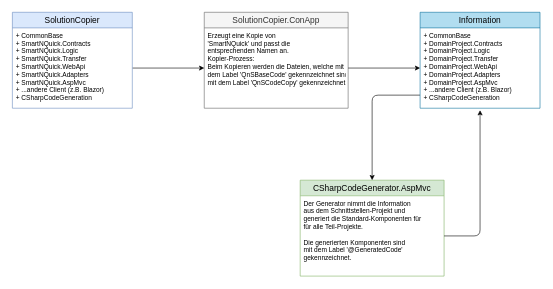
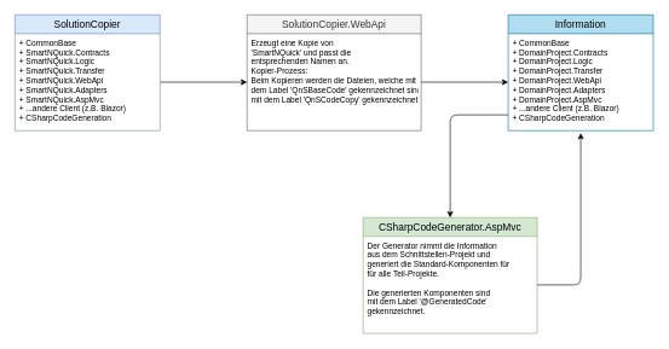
  <mxCell id="0" />
  <mxCell id="1" parent="0" />
- <mxCell id="2" value="SolutionCopier.ConApp" style="swimlane;fontStyle=0;childLayout=stackLayout;horizontal=1;startSize=26;fillColor=#f5f5f5;horizontalStack=0;resizeParent=1;resizeParentMax=0;resizeLast=0;collapsible=1;marginBottom=0;swimlaneFillColor=#ffffff;align=center;fontSize=14;strokeColor=#666666;fontColor=#333333;" parent="1" vertex="1"><mxGeometry x="340" y="20" width="240" height="160" as="geometry" /></mxCell>
+ <mxCell id="2" value="SolutionCopier.WebApi" style="swimlane;fontStyle=0;childLayout=stackLayout;horizontal=1;startSize=26;fillColor=#f5f5f5;horizontalStack=0;resizeParent=1;resizeParentMax=0;resizeLast=0;collapsible=1;marginBottom=0;swimlaneFillColor=#ffffff;align=center;fontSize=14;strokeColor=#666666;fontColor=#333333;" parent="1" vertex="1"><mxGeometry x="340" y="20" width="240" height="160" as="geometry" /></mxCell>
  <mxCell id="3" value="Erzeugt eine Kopie von &#10;'SmartNQuick' und passt die &#10;entsprechenden Namen an.&#10;Kopier-Prozess:&#10;Beim Kopieren werden die Dateien, welche mit &#10;dem Label 'QnSBaseCode' gekennzeichnet sind &#10;mit dem Label 'QnSCodeCopy' gekennzeichnet." style="text;strokeColor=none;fillColor=none;spacingLeft=4;spacingRight=4;overflow=hidden;rotatable=0;points=[[0,0.5],[1,0.5]];portConstraint=eastwest;fontSize=11;" parent="2" vertex="1"><mxGeometry y="26" width="240" height="134" as="geometry" /></mxCell>
  <mxCell id="4" value="" style="endArrow=classic;html=1;fontSize=10;" parent="1" target="3" edge="1"><mxGeometry width="50" height="50" relative="1" as="geometry"><mxPoint x="220" y="113" as="sourcePoint" /><mxPoint x="340" y="159" as="targetPoint" /></mxGeometry></mxCell>
  <mxCell id="5" value="" style="endArrow=classic;html=1;fontSize=10;exitX=1;exitY=0.5;exitDx=0;exitDy=0;entryX=0;entryY=0.5;entryDx=0;entryDy=0;" parent="1" source="3" target="13" edge="1"><mxGeometry width="50" height="50" relative="1" as="geometry"><mxPoint x="560" y="159" as="sourcePoint" /><mxPoint x="740" y="90" as="targetPoint" /></mxGeometry></mxCell>
  <mxCell id="6" value="CSharpCodeGenerator.AspMvc" style="swimlane;fontStyle=0;childLayout=stackLayout;horizontal=1;startSize=26;fillColor=#d5e8d4;horizontalStack=0;resizeParent=1;resizeParentMax=0;resizeLast=0;collapsible=1;marginBottom=0;swimlaneFillColor=#ffffff;align=center;fontSize=14;strokeColor=#82b366;" parent="1" vertex="1"><mxGeometry x="500" y="300" width="240" height="160" as="geometry" /></mxCell>
  <mxCell id="7" value="Der Generator nimmt die Information &#10;aus dem Schnittstellen-Projekt und &#10;generiert die Standard-Komponenten für &#10;für alle Teil-Projekte. &#10;&#10;Die generierten Komponenten sind&#10;mit dem Label '@GeneratedCode' &#10;gekennzeichnet." style="text;strokeColor=none;fillColor=none;spacingLeft=4;spacingRight=4;overflow=hidden;rotatable=0;points=[[0,0.5],[1,0.5]];portConstraint=eastwest;fontSize=11;" parent="6" vertex="1"><mxGeometry y="26" width="240" height="134" as="geometry" /></mxCell>
  <mxCell id="8" value="" style="edgeStyle=segmentEdgeStyle;endArrow=classic;html=1;exitX=1;exitY=0.5;exitDx=0;exitDy=0;entryX=0.5;entryY=1.025;entryDx=0;entryDy=0;entryPerimeter=0;" parent="1" source="7" target="13" edge="1"><mxGeometry width="50" height="50" relative="1" as="geometry"><mxPoint x="920" y="710" as="sourcePoint" /><mxPoint x="875" y="240" as="targetPoint" /></mxGeometry></mxCell>
  <mxCell id="9" value="" style="edgeStyle=segmentEdgeStyle;endArrow=classic;html=1;exitX=0.004;exitY=0.837;exitDx=0;exitDy=0;entryX=0.5;entryY=0;entryDx=0;entryDy=0;exitPerimeter=0;" parent="1" source="13" target="6" edge="1"><mxGeometry width="50" height="50" relative="1" as="geometry"><mxPoint x="740" y="165" as="sourcePoint" /><mxPoint x="710" y="340" as="targetPoint" /></mxGeometry></mxCell>
  <mxCell id="10" value="SolutionCopier" style="swimlane;fontStyle=0;childLayout=stackLayout;horizontal=1;startSize=26;fillColor=#dae8fc;horizontalStack=0;resizeParent=1;resizeParentMax=0;resizeLast=0;collapsible=1;marginBottom=0;swimlaneFillColor=#ffffff;align=center;fontSize=14;strokeColor=#6c8ebf;" parent="1" vertex="1"><mxGeometry x="20" y="20" width="200" height="160" as="geometry" /></mxCell>
  <mxCell id="11" value="+ CommonBase&#10;+ SmartNQuick.Contracts&#10;+ SmartNQuick.Logic&#10;+ SmartNQuick.Transfer&#10;+ SmartNQuick.WebApi&#10;+ SmartNQuick.Adapters&#10;+ SmartNQuick.AspMvc&#10;+ ...andere Client (z.B. Blazor)&#10;+ CSharpCodeGeneration" style="text;strokeColor=none;fillColor=none;spacingLeft=4;spacingRight=4;overflow=hidden;rotatable=0;points=[[0,0.5],[1,0.5]];portConstraint=eastwest;fontSize=11;" parent="10" vertex="1"><mxGeometry y="26" width="200" height="134" as="geometry" /></mxCell>
  <mxCell id="12" value="Information" style="swimlane;fontStyle=0;childLayout=stackLayout;horizontal=1;startSize=26;fillColor=#b1ddf0;horizontalStack=0;resizeParent=1;resizeParentMax=0;resizeLast=0;collapsible=1;marginBottom=0;swimlaneFillColor=#ffffff;align=center;fontSize=14;strokeColor=#10739e;" parent="1" vertex="1"><mxGeometry x="700" y="20" width="200" height="160" as="geometry" /></mxCell>
  <mxCell id="13" value="+ CommonBase&#10;+ DomainProject.Contracts&#10;+ DomainProject.Logic&#10;+ DomainProject.Transfer&#10;+ DomainProject.WebApi&#10;+ DomainProject.Adapters&#10;+ DomainProject.AspMvc&#10;+ ...andere Client (z.B. Blazor)&#10;+ CSharpCodeGeneration" style="text;strokeColor=none;fillColor=none;spacingLeft=4;spacingRight=4;overflow=hidden;rotatable=0;points=[[0,0.5],[1,0.5]];portConstraint=eastwest;fontSize=11;" parent="12" vertex="1"><mxGeometry y="26" width="200" height="134" as="geometry" /></mxCell>
